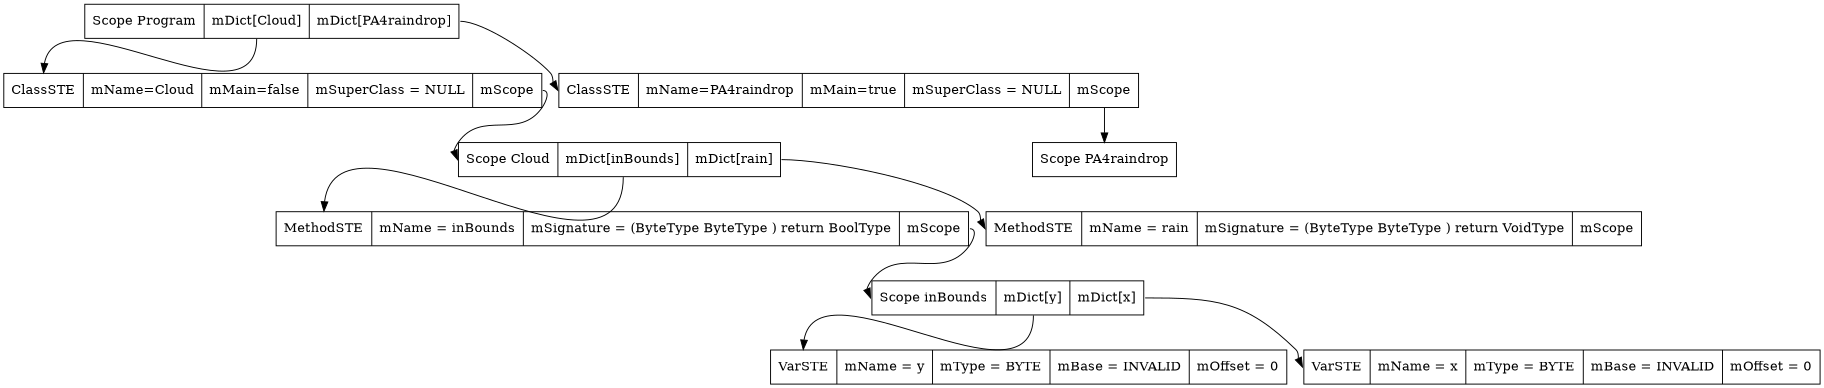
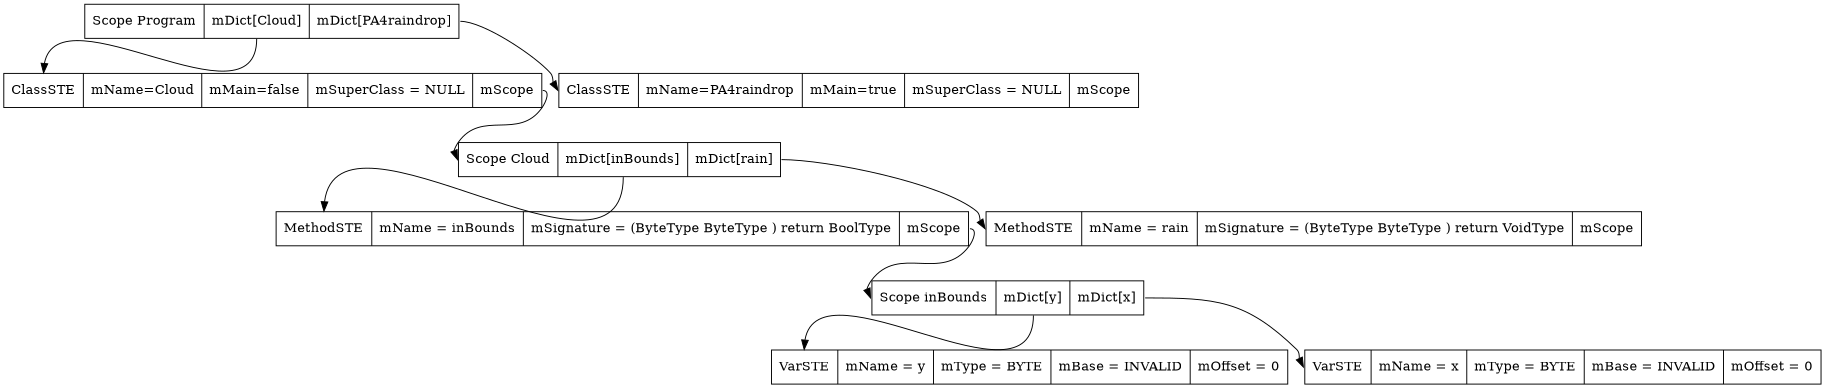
  digraph {
    rankdir=TB
    node [shape=record]
    edge [headport=f0 tailport=f1]
    n1 [label="<f0> Scope inBounds | <f1> mDict\[y\] | <f2> mDict\[x\] "]
    n2 [label=" <f0> VarSTE | <f1> mName = y| <f2> mType = BYTE| <f3> mBase = INVALID| <f4> mOffset = 0"]
    n3 [label=" <f0> VarSTE | <f1> mName = x| <f2> mType = BYTE| <f3> mBase = INVALID| <f4> mOffset = 0"]
    n4 [label="<f0> Scope Cloud | <f1> mDict\[inBounds\] | <f2> mDict\[rain\] "]
    n5 [label=" <f0> MethodSTE | <f1> mName = inBounds| <f2> mSignature = (ByteType ByteType ) return BoolType| <f3> mScope "]
    n6 [label=" <f0> MethodSTE | <f1> mName = rain| <f2> mSignature = (ByteType ByteType ) return VoidType| <f3> mScope "]
-   n7 [label="<f0> Scope PA4raindrop "]
    n8 [label="<f0> Scope Program | <f1> mDict\[Cloud\] | <f2> mDict\[PA4raindrop\] "]
    n9 [label=" <f0> ClassSTE | <f1> mName=Cloud| <f2> mMain=false| <f3> mSuperClass = NULL | <f4> mScope "]
    n10 [label=" <f0> ClassSTE | <f1> mName=PA4raindrop| <f2> mMain=true| <f3> mSuperClass = NULL | <f4> mScope "]
    n1 -> n2
    n1 -> n3 [tailport=f2]
    n4 -> n5
    n4 -> n6 [tailport=f2]
    n5 -> n1 [tailport=f3]
    n8 -> n9
    n8 -> n10 [tailport=f2]
    n9 -> n4 [tailport=f4]
-   n10 -> n7 [tailport=f4]
  }
